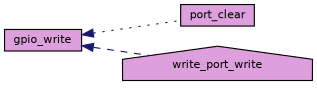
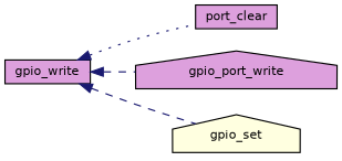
  digraph {
    rankdir=LR
    node [color=black fillcolor=plum fontname=Helvetica fontsize=10 shape=box style=filled]
    edge [color=midnightblue dir=back fontname=Helvetica fontsize=10 labelfontname=Helvetica labelfontsize=10 style=dashed]
    n1 [fontcolor=black height=0.2 label=gpio_write width=0.4]
    n2 [height=0.2 label=port_clear width=0.4]
-   n3 [height=0.2 label=write_port_write shape=house width=0.4]
+   n3 [height=0.2 label=gpio_port_write shape=house width=0.4]
+   n4 [fillcolor=lightyellow height=0.2 label=gpio_set shape=house width=0.4]
    n1 -> n2 [style=dotted]
    n1 -> n3
+   n1 -> n4
  }
